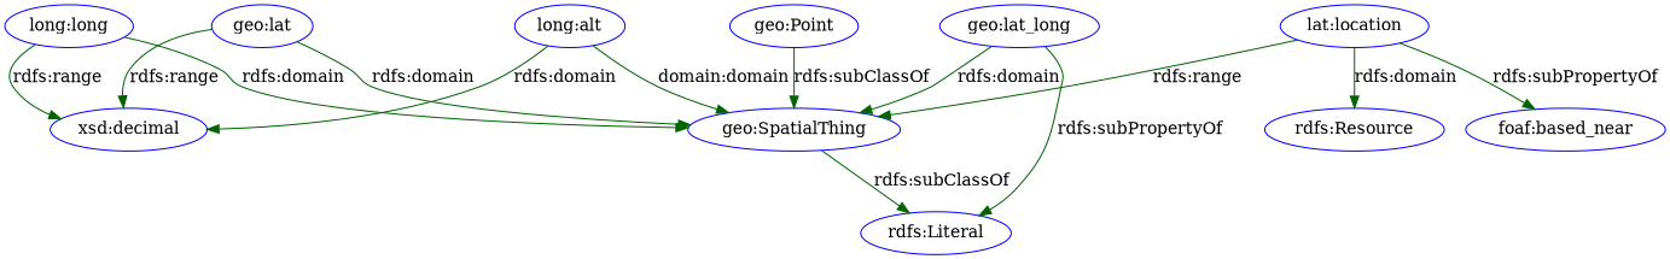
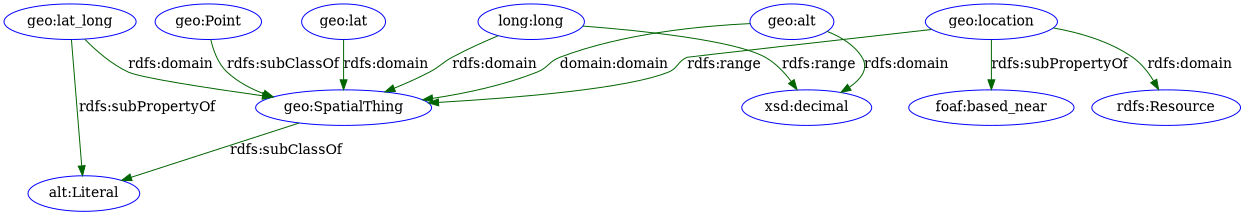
  digraph {
    node [color=blue shape=ellipse]
    edge [color=darkgreen shape=arrow]
    n1 [label="geo:SpatialThing"]
-   n2 [label="rdfs:Literal"]
+   n2 [label="alt:Literal"]
    n3 [label="rdfs:Resource"]
    n4 [label="geo:Point"]
    n5 [label="geo:lat"]
    n6 [label="xsd:decimal"]
-   n7 [label="lat:location"]
+   n7 [label="geo:location"]
    n8 [label="foaf:based_near"]
    n9 [label="long:long"]
-   n10 [label="long:alt"]
+   n10 [label="geo:alt"]
    n11 [label="geo:lat_long"]
    n1 -> n2 [label="rdfs:subClassOf"]
    n4 -> n1 [label="rdfs:subClassOf"]
    n5 -> n1 [label="rdfs:domain"]
-   n5 -> n6 [label="rdfs:range"]
    n7 -> n1 [label="rdfs:range"]
    n7 -> n3 [label="rdfs:domain"]
    n7 -> n8 [label="rdfs:subPropertyOf"]
    n9 -> n1 [label="rdfs:domain"]
    n9 -> n6 [label="rdfs:range"]
    n10 -> n1 [label="domain:domain"]
    n10 -> n6 [label="rdfs:domain"]
    n11 -> n1 [label="rdfs:domain"]
    n11 -> n2 [label="rdfs:subPropertyOf"]
  }
